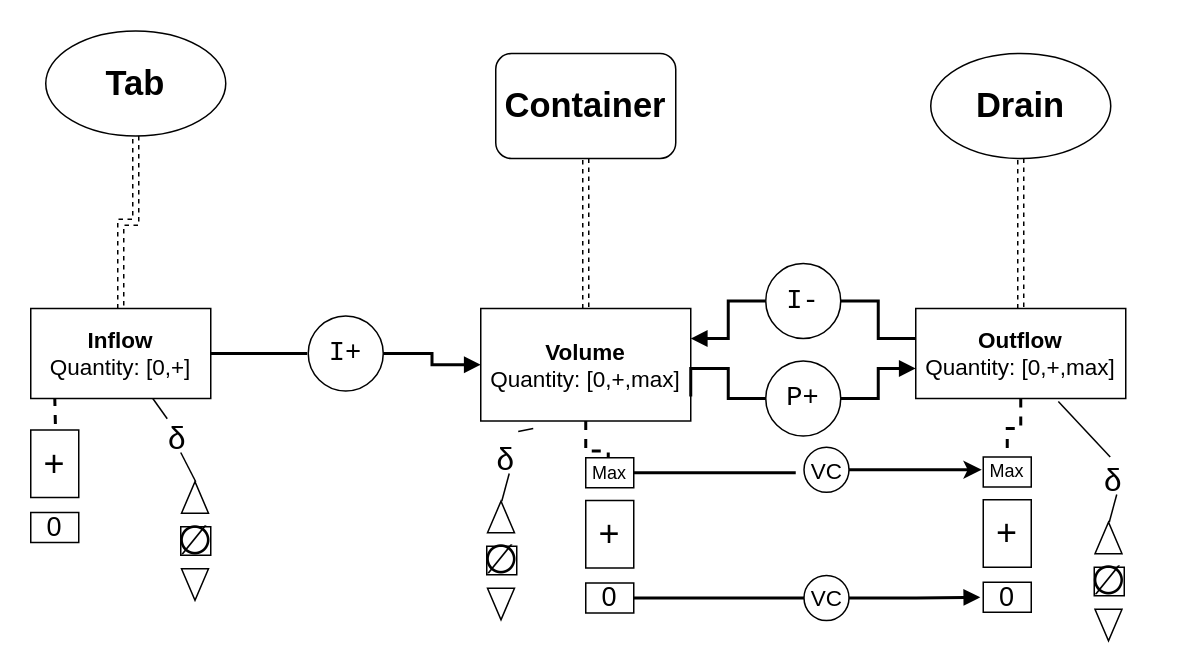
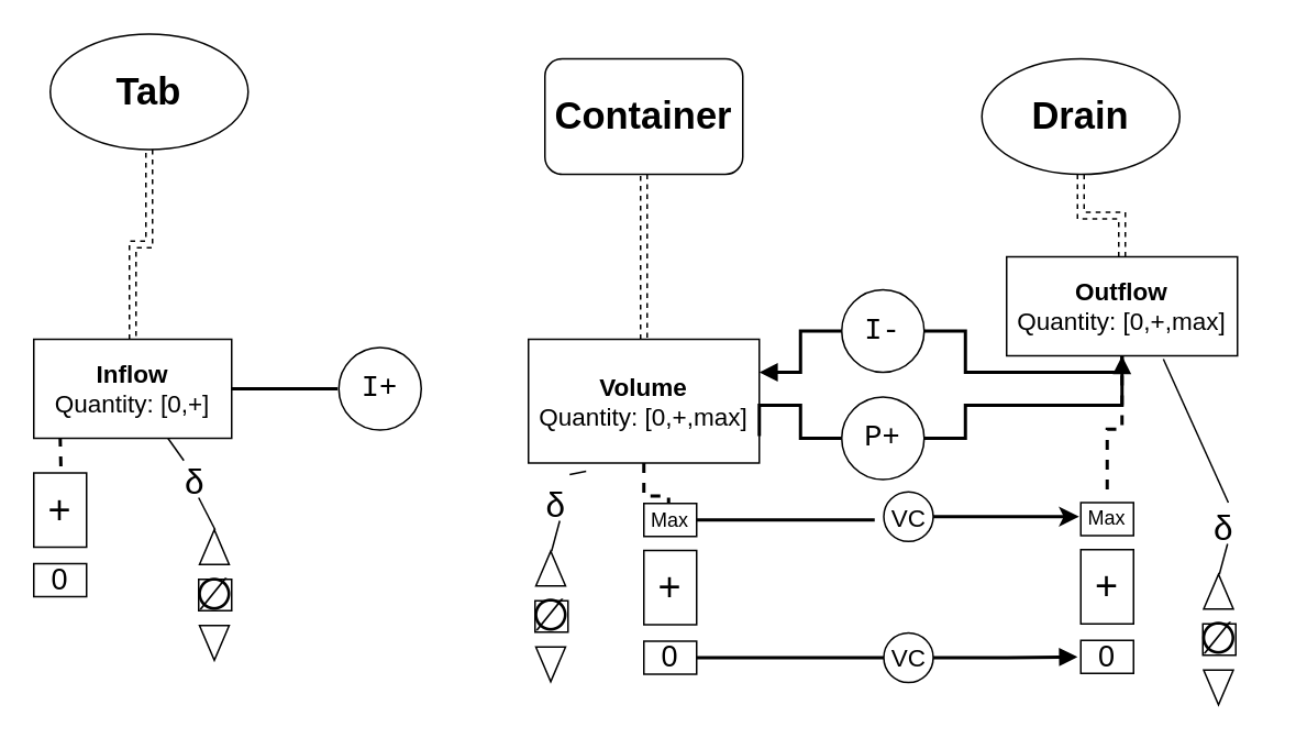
  <mxCell id="0" />
  <mxCell id="1" parent="0" />
  <mxCell id="2" style="edgeStyle=orthogonalEdgeStyle;shape=link;rounded=0;orthogonalLoop=1;jettySize=auto;html=1;entryX=0.5;entryY=0;entryDx=0;entryDy=0;entryPerimeter=0;dashed=1;endArrow=none;endFill=0;" parent="1" source="3" target="13" edge="1"><mxGeometry relative="1" as="geometry" /></mxCell>
  <mxCell id="3" value="&lt;font size=&quot;1&quot;&gt;&lt;b&gt;&lt;font style=&quot;font-size: 23px&quot;&gt;Container&lt;/font&gt;&lt;/b&gt;&lt;/font&gt;" style="whiteSpace=wrap;html=1;rounded=1;" parent="1" vertex="1"><mxGeometry x="330" y="35" width="120" height="70" as="geometry" /></mxCell>
  <mxCell id="4" value="" style="edgeStyle=orthogonalEdgeStyle;rounded=0;orthogonalLoop=1;jettySize=auto;html=1;endArrow=none;endFill=0;shape=link;dashed=1;" parent="1" source="5" target="11" edge="1"><mxGeometry relative="1" as="geometry" /></mxCell>
  <mxCell id="5" value="&lt;b&gt;&lt;font style=&quot;font-size: 23px&quot;&gt;Tab&lt;/font&gt;&lt;/b&gt;" style="ellipse;whiteSpace=wrap;html=1;" parent="1" vertex="1"><mxGeometry x="30" y="20" width="120" height="70" as="geometry" /></mxCell>
  <mxCell id="6" style="edgeStyle=orthogonalEdgeStyle;shape=link;rounded=0;orthogonalLoop=1;jettySize=auto;html=1;entryX=0.5;entryY=0;entryDx=0;entryDy=0;entryPerimeter=0;dashed=1;endArrow=none;endFill=0;" parent="1" source="7" target="16" edge="1"><mxGeometry relative="1" as="geometry" /></mxCell>
- <mxCell id="7" value="&lt;b&gt;&lt;font style=&quot;font-size: 23px&quot;&gt;Drain&lt;/font&gt;&lt;/b&gt;" style="ellipse;whiteSpace=wrap;html=1;" parent="1" vertex="1"><mxGeometry x="620" y="35" width="120" height="70" as="geometry" /></mxCell>
+ <mxCell id="7" value="&lt;b&gt;&lt;font style=&quot;font-size: 23px&quot;&gt;Drain&lt;/font&gt;&lt;/b&gt;" style="ellipse;whiteSpace=wrap;html=1;" parent="1" vertex="1"><mxGeometry x="595" y="35" width="120" height="70" as="geometry" /></mxCell>
  <mxCell id="8" style="edgeStyle=orthogonalEdgeStyle;rounded=0;orthogonalLoop=1;jettySize=auto;html=1;entryX=-0.014;entryY=0.5;entryDx=0;entryDy=0;entryPerimeter=0;endArrow=none;endFill=0;strokeWidth=2;" parent="1" source="11" target="18" edge="1"><mxGeometry relative="1" as="geometry"><mxPoint x="218" y="235" as="targetPoint" /></mxGeometry></mxCell>
  <mxCell id="9" style="edgeStyle=orthogonalEdgeStyle;rounded=0;orthogonalLoop=1;jettySize=auto;html=1;startArrow=none;startFill=0;endArrow=none;endFill=0;strokeWidth=2;dashed=1;" parent="1" target="25" edge="1"><mxGeometry relative="1" as="geometry"><mxPoint x="36" y="264" as="sourcePoint" /></mxGeometry></mxCell>
  <mxCell id="10" style="rounded=0;orthogonalLoop=1;jettySize=auto;html=1;endArrow=none;endFill=0;entryX=0.033;entryY=0.125;entryDx=0;entryDy=0;entryPerimeter=0;" edge="1" parent="1" source="11" target="39"><mxGeometry relative="1" as="geometry" /></mxCell>
  <mxCell id="11" value="&lt;div&gt;&lt;font size=&quot;1&quot;&gt;&lt;b style=&quot;font-size: 15px&quot;&gt;Inflow&lt;/b&gt;&lt;/font&gt;&lt;/div&gt;&lt;div&gt;&lt;font size=&quot;1&quot;&gt;&lt;span style=&quot;font-size: 15px&quot;&gt;Quantity: [0,+]&lt;/span&gt;&lt;b style=&quot;font-size: 15px&quot;&gt;&lt;br&gt;&lt;/b&gt;&lt;/font&gt;&lt;/div&gt;" style="rounded=0;whiteSpace=wrap;html=1;" parent="1" vertex="1"><mxGeometry x="20" y="205" width="120" height="60" as="geometry" /></mxCell>
  <mxCell id="12" style="edgeStyle=orthogonalEdgeStyle;rounded=0;orthogonalLoop=1;jettySize=auto;html=1;entryX=0.469;entryY=0.025;entryDx=0;entryDy=0;entryPerimeter=0;dashed=1;startArrow=none;startFill=0;endArrow=none;endFill=0;strokeWidth=2;" parent="1" source="13" target="30" edge="1"><mxGeometry relative="1" as="geometry" /></mxCell>
  <mxCell id="13" value="&lt;div&gt;&lt;font size=&quot;1&quot;&gt;&lt;b style=&quot;font-size: 15px&quot;&gt;Volume&lt;/b&gt;&lt;/font&gt;&lt;/div&gt;&lt;div&gt;&lt;font size=&quot;1&quot;&gt;&lt;span style=&quot;font-size: 15px&quot;&gt;Quantity: [0,+,max]&lt;/span&gt;&lt;b style=&quot;font-size: 15px&quot;&gt;&lt;br&gt;&lt;/b&gt;&lt;/font&gt;&lt;/div&gt;" style="rounded=0;whiteSpace=wrap;html=1;" parent="1" vertex="1"><mxGeometry x="320" y="205" width="140" height="75" as="geometry" /></mxCell>
  <mxCell id="14" value="" style="edgeStyle=orthogonalEdgeStyle;rounded=0;orthogonalLoop=1;jettySize=auto;html=1;endArrow=none;endFill=0;strokeWidth=2;" parent="1" source="16" target="20" edge="1"><mxGeometry relative="1" as="geometry"><Array as="points"><mxPoint x="585" y="225" /><mxPoint x="585" y="200" /></Array></mxGeometry></mxCell>
  <mxCell id="15" style="edgeStyle=orthogonalEdgeStyle;rounded=0;orthogonalLoop=1;jettySize=auto;html=1;entryX=0.5;entryY=-0.125;entryDx=0;entryDy=0;entryPerimeter=0;dashed=1;startArrow=none;startFill=0;endArrow=none;endFill=0;strokeWidth=2;" parent="1" source="16" target="35" edge="1"><mxGeometry relative="1" as="geometry" /></mxCell>
- <mxCell id="16" value="&lt;div&gt;&lt;font size=&quot;1&quot;&gt;&lt;b style=&quot;font-size: 15px&quot;&gt;Outflow&lt;/b&gt;&lt;/font&gt;&lt;/div&gt;&lt;div&gt;&lt;font size=&quot;1&quot;&gt;&lt;span style=&quot;font-size: 15px&quot;&gt;Quantity: [0,+,max]&lt;/span&gt;&lt;b style=&quot;font-size: 15px&quot;&gt;&lt;br&gt;&lt;/b&gt;&lt;/font&gt;&lt;/div&gt;" style="rounded=0;whiteSpace=wrap;html=1;" parent="1" vertex="1"><mxGeometry x="610" y="205" width="140" height="60" as="geometry" /></mxCell>
- <mxCell id="17" value="" style="edgeStyle=orthogonalEdgeStyle;rounded=0;orthogonalLoop=1;jettySize=auto;html=1;endArrow=block;endFill=1;strokeWidth=2;" parent="1" source="18" target="13" edge="1"><mxGeometry relative="1" as="geometry" /></mxCell>
+ <mxCell id="16" value="&lt;div&gt;&lt;font size=&quot;1&quot;&gt;&lt;b style=&quot;font-size: 15px&quot;&gt;Outflow&lt;/b&gt;&lt;/font&gt;&lt;/div&gt;&lt;div&gt;&lt;font size=&quot;1&quot;&gt;&lt;span style=&quot;font-size: 15px&quot;&gt;Quantity: [0,+,max]&lt;/span&gt;&lt;b style=&quot;font-size: 15px&quot;&gt;&lt;br&gt;&lt;/b&gt;&lt;/font&gt;&lt;/div&gt;" style="rounded=0;whiteSpace=wrap;html=1;" parent="1" vertex="1"><mxGeometry x="610" y="155" width="140" height="60" as="geometry" /></mxCell>
  <mxCell id="18" value="&lt;font face=&quot;Courier New&quot;&gt;&lt;font style=&quot;font-size: 18px&quot;&gt;I+&lt;/font&gt;&lt;/font&gt;" style="ellipse;whiteSpace=wrap;html=1;aspect=fixed;" parent="1" vertex="1"><mxGeometry x="205" y="210" width="50" height="50" as="geometry" /></mxCell>
  <mxCell id="19" value="" style="edgeStyle=orthogonalEdgeStyle;rounded=0;orthogonalLoop=1;jettySize=auto;html=1;endArrow=block;endFill=1;strokeWidth=2;" parent="1" source="20" target="13" edge="1"><mxGeometry relative="1" as="geometry"><Array as="points"><mxPoint x="485" y="200" /><mxPoint x="485" y="225" /></Array></mxGeometry></mxCell>
  <mxCell id="20" value="&lt;font face=&quot;Courier New&quot;&gt;&lt;font style=&quot;font-size: 18px&quot;&gt;I-&lt;/font&gt;&lt;/font&gt;" style="ellipse;whiteSpace=wrap;html=1;aspect=fixed;" parent="1" vertex="1"><mxGeometry x="510" y="175" width="50" height="50" as="geometry" /></mxCell>
  <mxCell id="21" style="edgeStyle=orthogonalEdgeStyle;rounded=0;orthogonalLoop=1;jettySize=auto;html=1;entryX=1;entryY=0.783;entryDx=0;entryDy=0;entryPerimeter=0;endArrow=none;endFill=0;strokeWidth=2;" parent="1" source="23" target="13" edge="1"><mxGeometry relative="1" as="geometry"><Array as="points"><mxPoint x="485" y="265" /><mxPoint x="485" y="245" /><mxPoint x="460" y="245" /></Array></mxGeometry></mxCell>
  <mxCell id="22" value="" style="edgeStyle=orthogonalEdgeStyle;rounded=0;orthogonalLoop=1;jettySize=auto;html=1;startArrow=none;startFill=0;endArrow=block;endFill=1;strokeWidth=2;" parent="1" source="23" target="16" edge="1"><mxGeometry relative="1" as="geometry"><Array as="points"><mxPoint x="585" y="265" /><mxPoint x="585" y="245" /></Array></mxGeometry></mxCell>
  <mxCell id="23" value="&lt;font style=&quot;font-size: 18px&quot; face=&quot;Courier New&quot;&gt;&lt;span&gt;P+&lt;/span&gt;&lt;/font&gt;" style="ellipse;whiteSpace=wrap;html=1;aspect=fixed;" parent="1" vertex="1"><mxGeometry x="510" y="240" width="50" height="50" as="geometry" /></mxCell>
  <mxCell id="24" value="&lt;font style=&quot;font-size: 18px&quot;&gt;0&lt;/font&gt;" style="rounded=0;whiteSpace=wrap;html=1;" parent="1" vertex="1"><mxGeometry x="20" y="341" width="32" height="20" as="geometry" /></mxCell>
  <mxCell id="25" value="&lt;font style=&quot;font-size: 24px&quot;&gt;+&lt;/font&gt;" style="rounded=0;whiteSpace=wrap;html=1;" parent="1" vertex="1"><mxGeometry x="20" y="286" width="32" height="45" as="geometry" /></mxCell>
  <mxCell id="26" style="edgeStyle=orthogonalEdgeStyle;rounded=0;orthogonalLoop=1;jettySize=auto;html=1;startArrow=none;startFill=0;endArrow=none;endFill=0;strokeWidth=2;" parent="1" source="27" target="37" edge="1"><mxGeometry relative="1" as="geometry" /></mxCell>
  <mxCell id="27" value="&lt;font style=&quot;font-size: 18px&quot;&gt;0&lt;/font&gt;" style="rounded=0;whiteSpace=wrap;html=1;" parent="1" vertex="1"><mxGeometry x="390" y="388" width="32" height="20" as="geometry" /></mxCell>
  <mxCell id="28" value="&lt;font style=&quot;font-size: 24px&quot;&gt;+&lt;/font&gt;" style="rounded=0;whiteSpace=wrap;html=1;" parent="1" vertex="1"><mxGeometry x="390" y="333" width="32" height="45" as="geometry" /></mxCell>
  <mxCell id="29" style="edgeStyle=orthogonalEdgeStyle;rounded=0;orthogonalLoop=1;jettySize=auto;html=1;startArrow=none;startFill=0;endArrow=none;endFill=0;strokeWidth=2;" parent="1" source="30" edge="1"><mxGeometry relative="1" as="geometry"><mxPoint x="530" y="314.5" as="targetPoint" /></mxGeometry></mxCell>
  <mxCell id="30" value="Max" style="rounded=0;whiteSpace=wrap;html=1;" parent="1" vertex="1"><mxGeometry x="390" y="304.5" width="32" height="20" as="geometry" /></mxCell>
  <mxCell id="31" style="edgeStyle=orthogonalEdgeStyle;rounded=0;orthogonalLoop=1;jettySize=auto;html=1;entryX=-0.031;entryY=0.425;entryDx=0;entryDy=0;entryPerimeter=0;startArrow=none;startFill=0;endArrow=classic;endFill=1;strokeWidth=2;" parent="1" source="32" target="35" edge="1"><mxGeometry relative="1" as="geometry" /></mxCell>
  <mxCell id="32" value="&lt;font style=&quot;font-size: 15px&quot;&gt;VC&lt;/font&gt;" style="ellipse;whiteSpace=wrap;html=1;aspect=fixed;" parent="1" vertex="1"><mxGeometry x="535.5" y="297.5" width="30" height="30" as="geometry" /></mxCell>
  <mxCell id="33" value="&lt;font style=&quot;font-size: 18px&quot;&gt;0&lt;/font&gt;" style="rounded=0;whiteSpace=wrap;html=1;" parent="1" vertex="1"><mxGeometry x="655" y="387.5" width="32" height="20" as="geometry" /></mxCell>
  <mxCell id="34" value="&lt;font style=&quot;font-size: 24px&quot;&gt;+&lt;/font&gt;" style="rounded=0;whiteSpace=wrap;html=1;" parent="1" vertex="1"><mxGeometry x="655" y="332.5" width="32" height="45" as="geometry" /></mxCell>
  <mxCell id="35" value="Max" style="rounded=0;whiteSpace=wrap;html=1;" parent="1" vertex="1"><mxGeometry x="655" y="304" width="32" height="20" as="geometry" /></mxCell>
  <mxCell id="36" style="edgeStyle=orthogonalEdgeStyle;rounded=0;orthogonalLoop=1;jettySize=auto;html=1;entryX=-0.062;entryY=0.5;entryDx=0;entryDy=0;entryPerimeter=0;startArrow=none;startFill=0;endArrow=block;endFill=1;strokeWidth=2;" parent="1" source="37" target="33" edge="1"><mxGeometry relative="1" as="geometry" /></mxCell>
  <mxCell id="37" value="&lt;font style=&quot;font-size: 15px&quot;&gt;VC&lt;/font&gt;" style="ellipse;whiteSpace=wrap;html=1;aspect=fixed;" parent="1" vertex="1"><mxGeometry x="535.5" y="383" width="30" height="30" as="geometry" /></mxCell>
  <mxCell id="38" style="edgeStyle=none;rounded=0;orthogonalLoop=1;jettySize=auto;html=1;endArrow=none;endFill=0;exitX=0.333;exitY=1.25;exitDx=0;exitDy=0;exitPerimeter=0;entryX=1;entryY=0.528;entryDx=0;entryDy=0;entryPerimeter=0;" edge="1" parent="1" source="39" target="40"><mxGeometry relative="1" as="geometry"><mxPoint x="112" y="299" as="sourcePoint" /><mxPoint x="130" y="335" as="targetPoint" /></mxGeometry></mxCell>
  <mxCell id="39" value="&lt;div align=&quot;center&quot;&gt;&lt;font style=&quot;font-size: 21px&quot;&gt;δ&lt;/font&gt;&lt;/div&gt;" style="text;html=1;resizable=0;points=[];autosize=1;align=left;verticalAlign=top;spacingTop=-4;" vertex="1" parent="1"><mxGeometry x="110" y="276" width="30" height="20" as="geometry" /></mxCell>
  <mxCell id="40" value="" style="triangle;whiteSpace=wrap;html=1;rotation=-90;" vertex="1" parent="1"><mxGeometry x="119" y="322" width="21" height="18" as="geometry" /></mxCell>
  <mxCell id="41" value="" style="triangle;whiteSpace=wrap;html=1;rotation=90;" vertex="1" parent="1"><mxGeometry x="119" y="380" width="21" height="18" as="geometry" /></mxCell>
  <mxCell id="42" value="&lt;font style=&quot;font-size: 27px&quot;&gt;∅&lt;/font&gt;" style="rounded=0;whiteSpace=wrap;html=1;" vertex="1" parent="1"><mxGeometry x="120" y="350.5" width="20" height="19" as="geometry" /></mxCell>
  <mxCell id="43" style="edgeStyle=none;rounded=0;orthogonalLoop=1;jettySize=auto;html=1;endArrow=none;endFill=0;exitX=0.333;exitY=1.25;exitDx=0;exitDy=0;exitPerimeter=0;entryX=1;entryY=0.528;entryDx=0;entryDy=0;entryPerimeter=0;" edge="1" parent="1" source="45" target="46"><mxGeometry relative="1" as="geometry"><mxPoint x="316" y="312" as="sourcePoint" /><mxPoint x="334" y="348" as="targetPoint" /></mxGeometry></mxCell>
  <mxCell id="44" style="edgeStyle=none;rounded=0;orthogonalLoop=1;jettySize=auto;html=1;entryX=0.25;entryY=1.067;entryDx=0;entryDy=0;entryPerimeter=0;endArrow=none;endFill=0;exitX=0.533;exitY=-0.15;exitDx=0;exitDy=0;exitPerimeter=0;" edge="1" parent="1" source="45" target="13"><mxGeometry relative="1" as="geometry" /></mxCell>
  <mxCell id="45" value="&lt;div align=&quot;center&quot;&gt;&lt;font style=&quot;font-size: 21px&quot;&gt;δ&lt;/font&gt;&lt;/div&gt;" style="text;html=1;resizable=0;points=[];autosize=1;align=left;verticalAlign=top;spacingTop=-4;" vertex="1" parent="1"><mxGeometry x="329" y="290" width="30" height="20" as="geometry" /></mxCell>
  <mxCell id="46" value="" style="triangle;whiteSpace=wrap;html=1;rotation=-90;" vertex="1" parent="1"><mxGeometry x="323" y="335" width="21" height="18" as="geometry" /></mxCell>
  <mxCell id="47" value="" style="triangle;whiteSpace=wrap;html=1;rotation=90;" vertex="1" parent="1"><mxGeometry x="323" y="393" width="21" height="18" as="geometry" /></mxCell>
  <mxCell id="48" value="&lt;font style=&quot;font-size: 27px&quot;&gt;∅&lt;/font&gt;" style="rounded=0;whiteSpace=wrap;html=1;" vertex="1" parent="1"><mxGeometry x="324" y="363.5" width="20" height="19" as="geometry" /></mxCell>
  <mxCell id="49" style="edgeStyle=none;rounded=0;orthogonalLoop=1;jettySize=auto;html=1;endArrow=none;endFill=0;exitX=0.333;exitY=1.25;exitDx=0;exitDy=0;exitPerimeter=0;entryX=1;entryY=0.528;entryDx=0;entryDy=0;entryPerimeter=0;" edge="1" parent="1" source="51" target="52"><mxGeometry relative="1" as="geometry"><mxPoint x="721" y="326" as="sourcePoint" /><mxPoint x="739" y="362" as="targetPoint" /></mxGeometry></mxCell>
  <mxCell id="50" style="edgeStyle=none;rounded=0;orthogonalLoop=1;jettySize=auto;html=1;entryX=0.679;entryY=1.033;entryDx=0;entryDy=0;entryPerimeter=0;endArrow=none;endFill=0;" edge="1" parent="1" source="51" target="16"><mxGeometry relative="1" as="geometry" /></mxCell>
  <mxCell id="51" value="&lt;div align=&quot;center&quot;&gt;&lt;font style=&quot;font-size: 21px&quot;&gt;δ&lt;/font&gt;&lt;/div&gt;" style="text;html=1;resizable=0;points=[];autosize=1;align=left;verticalAlign=top;spacingTop=-4;" vertex="1" parent="1"><mxGeometry x="734" y="304" width="30" height="20" as="geometry" /></mxCell>
  <mxCell id="52" value="" style="triangle;whiteSpace=wrap;html=1;rotation=-90;" vertex="1" parent="1"><mxGeometry x="728" y="349" width="21" height="18" as="geometry" /></mxCell>
  <mxCell id="53" value="" style="triangle;whiteSpace=wrap;html=1;rotation=90;" vertex="1" parent="1"><mxGeometry x="728" y="407" width="21" height="18" as="geometry" /></mxCell>
  <mxCell id="54" value="&lt;font style=&quot;font-size: 27px&quot;&gt;∅&lt;/font&gt;" style="rounded=0;whiteSpace=wrap;html=1;" vertex="1" parent="1"><mxGeometry x="729" y="377.5" width="20" height="19" as="geometry" /></mxCell>
